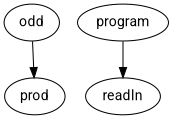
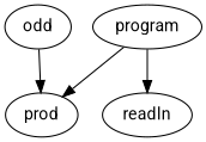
  digraph {
    fontname=Roboto
    node [fontname=Roboto]
    edge [fontname=Roboto]
    program
    prod
    readln
    odd
+   program -> prod
    program -> readln
    odd -> prod
  }
